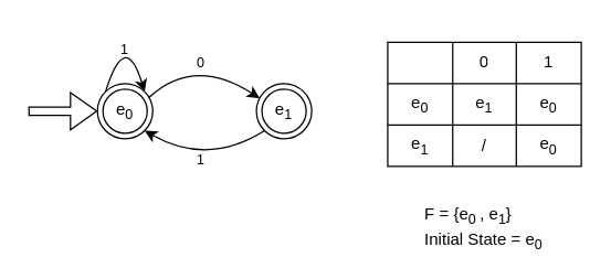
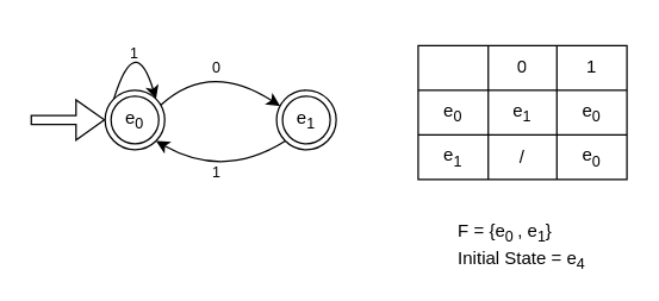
  <mxCell id="0" />
  <mxCell id="1" parent="0" />
  <mxCell id="2" value="e&lt;sub&gt;0&lt;/sub&gt;" style="ellipse;shape=doubleEllipse;html=1;dashed=0;whiteSpace=wrap;aspect=fixed;fillColor=none;connectable=1;" vertex="1" parent="1"><mxGeometry x="70" y="60" width="40" height="40" as="geometry" /></mxCell>
  <mxCell id="3" value="e&lt;sub&gt;1&lt;/sub&gt;" style="ellipse;shape=doubleEllipse;html=1;dashed=0;whiteSpace=wrap;aspect=fixed;fillColor=none;connectable=1;" vertex="1" parent="1"><mxGeometry x="185" y="60" width="40" height="40" as="geometry" /></mxCell>
  <mxCell id="4" value="" style="shape=flexArrow;endArrow=classic;html=1;rounded=0;width=6;entryX=0;entryY=0.5;entryDx=0;entryDy=0;" edge="1" parent="1" target="2"><mxGeometry width="50" height="50" relative="1" as="geometry"><mxPoint x="20" y="80" as="sourcePoint" /><mxPoint x="50" y="79.81" as="targetPoint" /></mxGeometry></mxCell>
  <mxCell id="5" value="" style="endArrow=classic;html=1;rounded=0;endFill=1;exitX=0.935;exitY=0.249;exitDx=0;exitDy=0;exitPerimeter=0;entryX=0.059;entryY=0.265;entryDx=0;entryDy=0;entryPerimeter=0;curved=1;" edge="1" parent="1" source="2" target="3"><mxGeometry width="50" height="50" relative="1" as="geometry"><mxPoint x="110" y="70" as="sourcePoint" /><mxPoint x="180" y="70" as="targetPoint" /><Array as="points"><mxPoint x="140" y="40" /></Array></mxGeometry></mxCell>
  <mxCell id="6" value="" style="endArrow=classic;html=1;rounded=0;exitX=0;exitY=1;exitDx=0;exitDy=0;entryX=1;entryY=1;entryDx=0;entryDy=0;curved=1;" edge="1" parent="1" source="3" target="2"><mxGeometry width="50" height="50" relative="1" as="geometry"><mxPoint x="130" y="110" as="sourcePoint" /><mxPoint x="180" y="60" as="targetPoint" /><Array as="points"><mxPoint x="150" y="120" /></Array></mxGeometry></mxCell>
  <mxCell id="7" value="" style="endArrow=classic;html=1;rounded=0;exitX=0;exitY=0;exitDx=0;exitDy=0;curved=1;entryX=1;entryY=0;entryDx=0;entryDy=0;" edge="1" parent="1" source="2" target="2"><mxGeometry width="50" height="50" relative="1" as="geometry"><mxPoint x="60" y="80" as="sourcePoint" /><mxPoint x="110" y="30" as="targetPoint" /><Array as="points"><mxPoint x="90" y="20" /></Array></mxGeometry></mxCell>
  <mxCell id="8" value="&lt;font size=&quot;1&quot;&gt;1&lt;/font&gt;" style="text;html=1;align=center;verticalAlign=middle;whiteSpace=wrap;rounded=0;" vertex="1" parent="1"><mxGeometry x="75" y="30" width="30" height="10" as="geometry" /></mxCell>
  <mxCell id="9" value="&lt;font size=&quot;1&quot;&gt;0&lt;/font&gt;" style="text;html=1;align=center;verticalAlign=middle;whiteSpace=wrap;rounded=0;" vertex="1" parent="1"><mxGeometry x="130" y="40" width="30" height="10" as="geometry" /></mxCell>
  <mxCell id="10" value="&lt;font size=&quot;1&quot;&gt;1&lt;/font&gt;" style="text;html=1;align=center;verticalAlign=middle;whiteSpace=wrap;rounded=0;" vertex="1" parent="1"><mxGeometry x="130" y="110" width="30" height="10" as="geometry" /></mxCell>
  <mxCell id="11" value="" style="shape=table;startSize=0;container=1;collapsible=0;childLayout=tableLayout;fillColor=none;" vertex="1" parent="1"><mxGeometry x="280" y="30" width="140" height="90" as="geometry" /></mxCell>
  <mxCell id="12" value="" style="shape=tableRow;horizontal=0;startSize=0;swimlaneHead=0;swimlaneBody=0;strokeColor=inherit;top=0;left=0;bottom=0;right=0;collapsible=0;dropTarget=0;fillColor=none;points=[[0,0.5],[1,0.5]];portConstraint=eastwest;" vertex="1" parent="11"><mxGeometry width="140" height="30" as="geometry" /></mxCell>
  <mxCell id="13" value="" style="shape=partialRectangle;html=1;whiteSpace=wrap;connectable=0;strokeColor=inherit;overflow=hidden;fillColor=none;top=0;left=0;bottom=0;right=0;pointerEvents=1;" vertex="1" parent="12"><mxGeometry width="47" height="30" as="geometry"><mxRectangle width="47" height="30" as="alternateBounds" /></mxGeometry></mxCell>
  <mxCell id="14" value="0" style="shape=partialRectangle;html=1;whiteSpace=wrap;connectable=0;strokeColor=inherit;overflow=hidden;fillColor=none;top=0;left=0;bottom=0;right=0;pointerEvents=1;" vertex="1" parent="12"><mxGeometry x="47" width="46" height="30" as="geometry"><mxRectangle width="46" height="30" as="alternateBounds" /></mxGeometry></mxCell>
  <mxCell id="15" value="1" style="shape=partialRectangle;html=1;whiteSpace=wrap;connectable=0;strokeColor=inherit;overflow=hidden;fillColor=none;top=0;left=0;bottom=0;right=0;pointerEvents=1;" vertex="1" parent="12"><mxGeometry x="93" width="47" height="30" as="geometry"><mxRectangle width="47" height="30" as="alternateBounds" /></mxGeometry></mxCell>
  <mxCell id="16" value="" style="shape=tableRow;horizontal=0;startSize=0;swimlaneHead=0;swimlaneBody=0;strokeColor=inherit;top=0;left=0;bottom=0;right=0;collapsible=0;dropTarget=0;fillColor=none;points=[[0,0.5],[1,0.5]];portConstraint=eastwest;" vertex="1" parent="11"><mxGeometry y="30" width="140" height="30" as="geometry" /></mxCell>
  <mxCell id="17" value="e&lt;sub&gt;0&lt;/sub&gt;" style="shape=partialRectangle;html=1;whiteSpace=wrap;connectable=0;strokeColor=inherit;overflow=hidden;fillColor=none;top=0;left=0;bottom=0;right=0;pointerEvents=1;" vertex="1" parent="16"><mxGeometry width="47" height="30" as="geometry"><mxRectangle width="47" height="30" as="alternateBounds" /></mxGeometry></mxCell>
  <mxCell id="18" value="e&lt;sub&gt;1&lt;/sub&gt;" style="shape=partialRectangle;html=1;whiteSpace=wrap;connectable=0;strokeColor=inherit;overflow=hidden;fillColor=none;top=0;left=0;bottom=0;right=0;pointerEvents=1;" vertex="1" parent="16"><mxGeometry x="47" width="46" height="30" as="geometry"><mxRectangle width="46" height="30" as="alternateBounds" /></mxGeometry></mxCell>
  <mxCell id="19" value="e&lt;sub&gt;0&lt;/sub&gt;" style="shape=partialRectangle;html=1;whiteSpace=wrap;connectable=0;strokeColor=inherit;overflow=hidden;fillColor=none;top=0;left=0;bottom=0;right=0;pointerEvents=1;" vertex="1" parent="16"><mxGeometry x="93" width="47" height="30" as="geometry"><mxRectangle width="47" height="30" as="alternateBounds" /></mxGeometry></mxCell>
  <mxCell id="20" value="" style="shape=tableRow;horizontal=0;startSize=0;swimlaneHead=0;swimlaneBody=0;strokeColor=inherit;top=0;left=0;bottom=0;right=0;collapsible=0;dropTarget=0;fillColor=none;points=[[0,0.5],[1,0.5]];portConstraint=eastwest;" vertex="1" parent="11"><mxGeometry y="60" width="140" height="30" as="geometry" /></mxCell>
  <mxCell id="21" value="e&lt;sub&gt;1&lt;/sub&gt;" style="shape=partialRectangle;html=1;whiteSpace=wrap;connectable=0;strokeColor=inherit;overflow=hidden;fillColor=none;top=0;left=0;bottom=0;right=0;pointerEvents=1;" vertex="1" parent="20"><mxGeometry width="47" height="30" as="geometry"><mxRectangle width="47" height="30" as="alternateBounds" /></mxGeometry></mxCell>
  <mxCell id="22" value="/" style="shape=partialRectangle;html=1;whiteSpace=wrap;connectable=0;strokeColor=inherit;overflow=hidden;fillColor=none;top=0;left=0;bottom=0;right=0;pointerEvents=1;" vertex="1" parent="20"><mxGeometry x="47" width="46" height="30" as="geometry"><mxRectangle width="46" height="30" as="alternateBounds" /></mxGeometry></mxCell>
  <mxCell id="23" value="e&lt;sub&gt;0&lt;/sub&gt;" style="shape=partialRectangle;html=1;whiteSpace=wrap;connectable=0;strokeColor=inherit;overflow=hidden;fillColor=none;top=0;left=0;bottom=0;right=0;pointerEvents=1;" vertex="1" parent="20"><mxGeometry x="93" width="47" height="30" as="geometry"><mxRectangle width="47" height="30" as="alternateBounds" /></mxGeometry></mxCell>
- <mxCell id="24" value="F = {e&lt;sub&gt;0&amp;nbsp;&lt;/sub&gt;, e&lt;sub&gt;1&lt;/sub&gt;}&lt;div&gt;Initial State =&amp;nbsp;&lt;span style=&quot;background-color: transparent; color: light-dark(rgb(0, 0, 0), rgb(255, 255, 255));&quot;&gt;e&lt;/span&gt;&lt;sub style=&quot;background-color: transparent; color: light-dark(rgb(0, 0, 0), rgb(255, 255, 255));&quot;&gt;0&lt;/sub&gt;&lt;/div&gt;" style="text;html=1;align=left;verticalAlign=middle;whiteSpace=wrap;rounded=0;" vertex="1" parent="1"><mxGeometry x="305" y="150" width="90" height="30" as="geometry" /></mxCell>
+ <mxCell id="24" value="F = {e&lt;sub&gt;0&amp;nbsp;&lt;/sub&gt;, e&lt;sub&gt;1&lt;/sub&gt;}&lt;div&gt;Initial State =&amp;nbsp;&lt;span style=&quot;background-color: transparent; color: light-dark(rgb(0, 0, 0), rgb(255, 255, 255));&quot;&gt;e&lt;/span&gt;&lt;sub style=&quot;background-color: transparent; color: light-dark(rgb(0, 0, 0), rgb(255, 255, 255));&quot;&gt;4&lt;/sub&gt;&lt;/div&gt;" style="text;html=1;align=left;verticalAlign=middle;whiteSpace=wrap;rounded=0;" vertex="1" parent="1"><mxGeometry x="305" y="150" width="90" height="30" as="geometry" /></mxCell>
